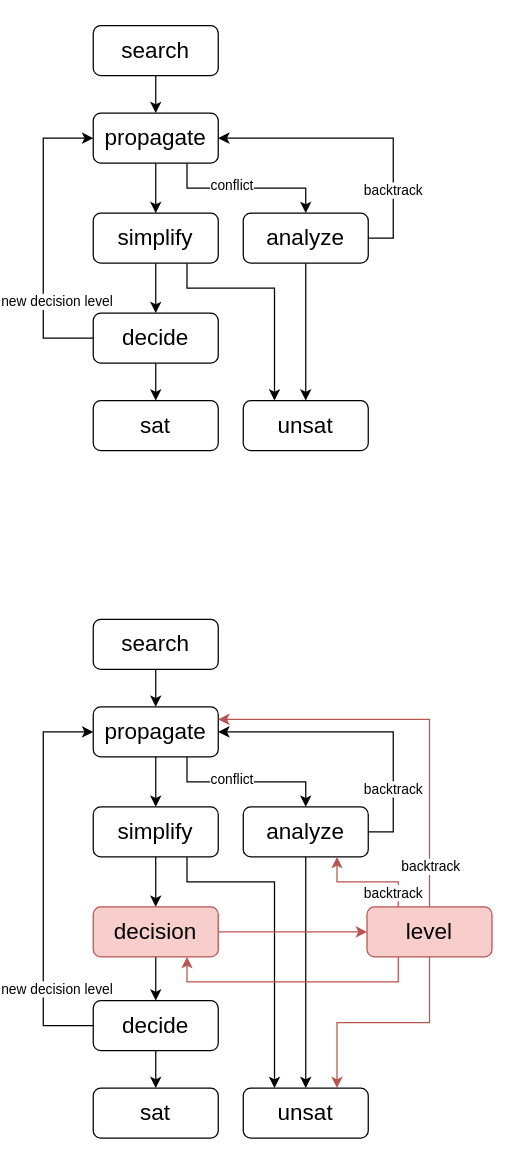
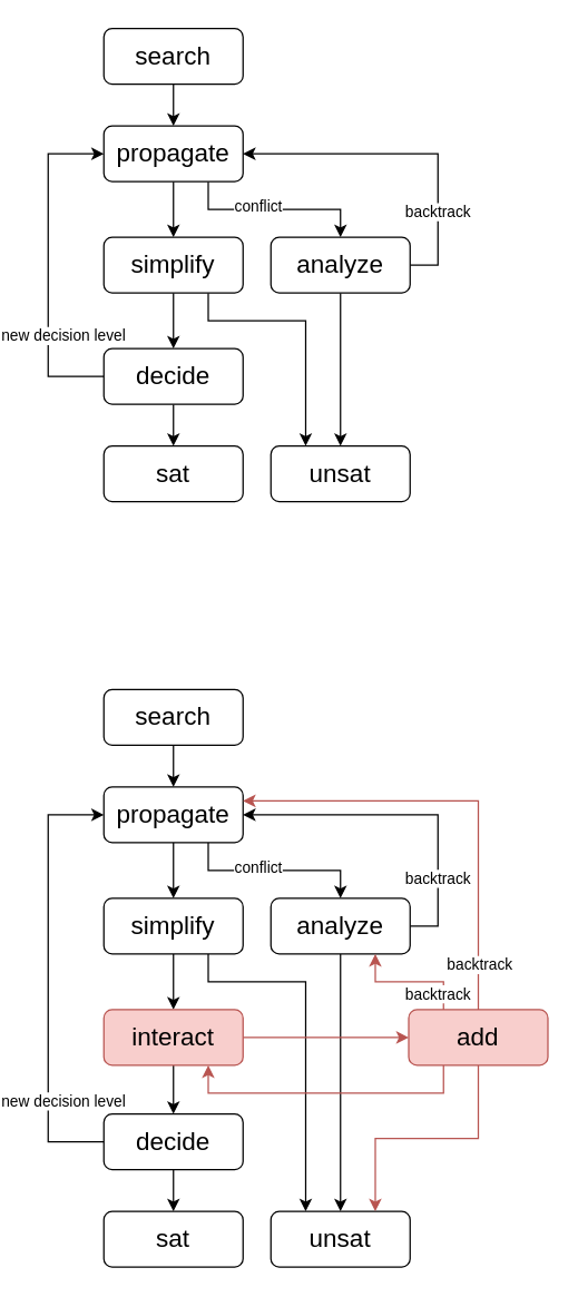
  <mxCell id="0" />
  <mxCell id="1" parent="0" />
  <mxCell id="2" style="edgeStyle=orthogonalEdgeStyle;rounded=0;orthogonalLoop=1;jettySize=auto;html=1;exitX=0.5;exitY=1;exitDx=0;exitDy=0;entryX=0.5;entryY=0;entryDx=0;entryDy=0;" parent="1" source="3" target="7" edge="1"><mxGeometry relative="1" as="geometry" /></mxCell>
  <mxCell id="3" value="&lt;font style=&quot;font-size: 18px;&quot;&gt;search&lt;/font&gt;" style="rounded=1;whiteSpace=wrap;html=1;" parent="1" vertex="1"><mxGeometry x="60" y="20" width="100" height="40" as="geometry" /></mxCell>
  <mxCell id="4" style="edgeStyle=orthogonalEdgeStyle;rounded=0;orthogonalLoop=1;jettySize=auto;html=1;exitX=0.5;exitY=1;exitDx=0;exitDy=0;" parent="1" source="7" edge="1"><mxGeometry relative="1" as="geometry"><mxPoint x="110" y="170" as="targetPoint" /></mxGeometry></mxCell>
  <mxCell id="5" style="edgeStyle=orthogonalEdgeStyle;rounded=0;orthogonalLoop=1;jettySize=auto;html=1;exitX=0.75;exitY=1;exitDx=0;exitDy=0;entryX=0.5;entryY=0;entryDx=0;entryDy=0;" parent="1" source="7" target="11" edge="1"><mxGeometry relative="1" as="geometry" /></mxCell>
  <mxCell id="6" value="conflict" style="edgeLabel;html=1;align=center;verticalAlign=middle;resizable=0;points=[];" parent="5" vertex="1" connectable="0"><mxGeometry x="-0.192" y="3" relative="1" as="geometry"><mxPoint as="offset" /></mxGeometry></mxCell>
  <mxCell id="7" value="&lt;font style=&quot;font-size: 18px;&quot;&gt;propagate&lt;/font&gt;" style="rounded=1;whiteSpace=wrap;html=1;" parent="1" vertex="1"><mxGeometry x="60" y="90" width="100" height="40" as="geometry" /></mxCell>
  <mxCell id="8" style="edgeStyle=orthogonalEdgeStyle;rounded=0;orthogonalLoop=1;jettySize=auto;html=1;exitX=0.5;exitY=1;exitDx=0;exitDy=0;entryX=0.5;entryY=0;entryDx=0;entryDy=0;" parent="1" source="11" target="15" edge="1"><mxGeometry relative="1" as="geometry" /></mxCell>
  <mxCell id="9" style="edgeStyle=orthogonalEdgeStyle;rounded=0;orthogonalLoop=1;jettySize=auto;html=1;exitX=1;exitY=0.5;exitDx=0;exitDy=0;entryX=1;entryY=0.5;entryDx=0;entryDy=0;" parent="1" source="11" target="7" edge="1"><mxGeometry relative="1" as="geometry" /></mxCell>
  <mxCell id="10" value="backtrack" style="edgeLabel;html=1;align=center;verticalAlign=middle;resizable=0;points=[];" parent="9" vertex="1" connectable="0"><mxGeometry x="-0.506" y="1" relative="1" as="geometry"><mxPoint as="offset" /></mxGeometry></mxCell>
  <mxCell id="11" value="&lt;font style=&quot;font-size: 18px;&quot;&gt;analyze&lt;/font&gt;&lt;span style=&quot;color: rgba(0, 0, 0, 0); font-family: monospace; font-size: 0px; text-align: start; text-wrap-mode: nowrap;&quot;&gt;%3CmxGraphModel%3E%3Croot%3E%3CmxCell%20id%3D%220%22%2F%3E%3CmxCell%20id%3D%221%22%20parent%3D%220%22%2F%3E%3CmxCell%20id%3D%222%22%20value%3D%22%26lt%3Bfont%20style%3D%26quot%3Bfont-size%3A%2018px%3B%26quot%3B%26gt%3Bsearch%26lt%3B%2Ffont%26gt%3B%22%20style%3D%22rounded%3D1%3BwhiteSpace%3Dwrap%3Bhtml%3D1%3B%22%20vertex%3D%221%22%20parent%3D%221%22%3E%3CmxGeometry%20x%3D%22160%22%20y%3D%22120%22%20width%3D%22100%22%20height%3D%2240%22%20as%3D%22geometry%22%2F%3E%3C%2FmxCell%3E%3C%2Froot%3E%3C%2FmxGraphModel%3E&lt;/span&gt;" style="rounded=1;whiteSpace=wrap;html=1;" parent="1" vertex="1"><mxGeometry x="180" y="170" width="100" height="40" as="geometry" /></mxCell>
  <mxCell id="12" style="edgeStyle=orthogonalEdgeStyle;rounded=0;orthogonalLoop=1;jettySize=auto;html=1;exitX=0.5;exitY=1;exitDx=0;exitDy=0;entryX=0.5;entryY=0;entryDx=0;entryDy=0;" parent="1" source="14" target="20" edge="1"><mxGeometry relative="1" as="geometry" /></mxCell>
  <mxCell id="13" style="edgeStyle=orthogonalEdgeStyle;rounded=0;orthogonalLoop=1;jettySize=auto;html=1;exitX=0.75;exitY=1;exitDx=0;exitDy=0;entryX=0.25;entryY=0;entryDx=0;entryDy=0;" parent="1" source="14" target="15" edge="1"><mxGeometry relative="1" as="geometry"><Array as="points"><mxPoint x="135" y="230" /><mxPoint x="205" y="230" /></Array></mxGeometry></mxCell>
  <mxCell id="14" value="&lt;font style=&quot;font-size: 18px;&quot;&gt;simplify&lt;/font&gt;" style="rounded=1;whiteSpace=wrap;html=1;" parent="1" vertex="1"><mxGeometry x="60" y="170" width="100" height="40" as="geometry" /></mxCell>
  <mxCell id="15" value="&lt;font style=&quot;font-size: 18px;&quot;&gt;unsat&lt;/font&gt;" style="rounded=1;whiteSpace=wrap;html=1;" parent="1" vertex="1"><mxGeometry x="180" y="320" width="100" height="40" as="geometry" /></mxCell>
  <mxCell id="16" value="&lt;font style=&quot;font-size: 18px;&quot;&gt;sat&lt;/font&gt;" style="rounded=1;whiteSpace=wrap;html=1;" parent="1" vertex="1"><mxGeometry x="60" y="320" width="100" height="40" as="geometry" /></mxCell>
  <mxCell id="17" style="edgeStyle=orthogonalEdgeStyle;rounded=0;orthogonalLoop=1;jettySize=auto;html=1;exitX=0.5;exitY=1;exitDx=0;exitDy=0;entryX=0.5;entryY=0;entryDx=0;entryDy=0;" parent="1" source="20" target="16" edge="1"><mxGeometry relative="1" as="geometry" /></mxCell>
  <mxCell id="18" style="edgeStyle=orthogonalEdgeStyle;rounded=0;orthogonalLoop=1;jettySize=auto;html=1;exitX=0;exitY=0.5;exitDx=0;exitDy=0;entryX=0;entryY=0.5;entryDx=0;entryDy=0;" parent="1" source="20" target="7" edge="1"><mxGeometry relative="1" as="geometry"><Array as="points"><mxPoint x="20" y="270" /><mxPoint x="20" y="110" /></Array></mxGeometry></mxCell>
  <mxCell id="19" value="new decision level" style="edgeLabel;html=1;align=center;verticalAlign=middle;resizable=0;points=[];" vertex="1" connectable="0" parent="18"><mxGeometry x="-0.389" relative="1" as="geometry"><mxPoint x="10" y="3" as="offset" /></mxGeometry></mxCell>
  <mxCell id="20" value="&lt;font style=&quot;font-size: 18px;&quot;&gt;decide&lt;/font&gt;" style="rounded=1;whiteSpace=wrap;html=1;" parent="1" vertex="1"><mxGeometry x="60" y="250" width="100" height="40" as="geometry" /></mxCell>
  <mxCell id="21" style="edgeStyle=orthogonalEdgeStyle;rounded=0;orthogonalLoop=1;jettySize=auto;html=1;exitX=0.5;exitY=1;exitDx=0;exitDy=0;entryX=0.5;entryY=0;entryDx=0;entryDy=0;" parent="1" source="22" target="26" edge="1"><mxGeometry relative="1" as="geometry" /></mxCell>
  <mxCell id="22" value="&lt;font style=&quot;font-size: 18px;&quot;&gt;search&lt;/font&gt;" style="rounded=1;whiteSpace=wrap;html=1;" parent="1" vertex="1"><mxGeometry x="60" y="495" width="100" height="40" as="geometry" /></mxCell>
  <mxCell id="23" style="edgeStyle=orthogonalEdgeStyle;rounded=0;orthogonalLoop=1;jettySize=auto;html=1;exitX=0.5;exitY=1;exitDx=0;exitDy=0;" parent="1" source="26" edge="1"><mxGeometry relative="1" as="geometry"><mxPoint x="110" y="645" as="targetPoint" /></mxGeometry></mxCell>
  <mxCell id="24" style="edgeStyle=orthogonalEdgeStyle;rounded=0;orthogonalLoop=1;jettySize=auto;html=1;exitX=0.75;exitY=1;exitDx=0;exitDy=0;entryX=0.5;entryY=0;entryDx=0;entryDy=0;" parent="1" source="26" target="30" edge="1"><mxGeometry relative="1" as="geometry" /></mxCell>
  <mxCell id="25" value="conflict" style="edgeLabel;html=1;align=center;verticalAlign=middle;resizable=0;points=[];" parent="24" vertex="1" connectable="0"><mxGeometry x="-0.192" y="3" relative="1" as="geometry"><mxPoint as="offset" /></mxGeometry></mxCell>
  <mxCell id="26" value="&lt;font style=&quot;font-size: 18px;&quot;&gt;propagate&lt;/font&gt;" style="rounded=1;whiteSpace=wrap;html=1;" parent="1" vertex="1"><mxGeometry x="60" y="565" width="100" height="40" as="geometry" /></mxCell>
  <mxCell id="27" style="edgeStyle=orthogonalEdgeStyle;rounded=0;orthogonalLoop=1;jettySize=auto;html=1;exitX=0.5;exitY=1;exitDx=0;exitDy=0;entryX=0.5;entryY=0;entryDx=0;entryDy=0;" parent="1" source="30" target="34" edge="1"><mxGeometry relative="1" as="geometry" /></mxCell>
  <mxCell id="28" style="edgeStyle=orthogonalEdgeStyle;rounded=0;orthogonalLoop=1;jettySize=auto;html=1;exitX=1;exitY=0.5;exitDx=0;exitDy=0;entryX=1;entryY=0.5;entryDx=0;entryDy=0;" parent="1" source="30" target="26" edge="1"><mxGeometry relative="1" as="geometry"><Array as="points"><mxPoint x="300" y="665" /><mxPoint x="300" y="585" /></Array></mxGeometry></mxCell>
  <mxCell id="29" value="backtrack" style="edgeLabel;html=1;align=center;verticalAlign=middle;resizable=0;points=[];" parent="28" vertex="1" connectable="0"><mxGeometry x="-0.542" y="3" relative="1" as="geometry"><mxPoint x="2" as="offset" /></mxGeometry></mxCell>
  <mxCell id="30" value="&lt;font style=&quot;font-size: 18px;&quot;&gt;analyze&lt;/font&gt;&lt;span style=&quot;color: rgba(0, 0, 0, 0); font-family: monospace; font-size: 0px; text-align: start; text-wrap-mode: nowrap;&quot;&gt;%3CmxGraphModel%3E%3Croot%3E%3CmxCell%20id%3D%220%22%2F%3E%3CmxCell%20id%3D%221%22%20parent%3D%220%22%2F%3E%3CmxCell%20id%3D%222%22%20value%3D%22%26lt%3Bfont%20style%3D%26quot%3Bfont-size%3A%2018px%3B%26quot%3B%26gt%3Bsearch%26lt%3B%2Ffont%26gt%3B%22%20style%3D%22rounded%3D1%3BwhiteSpace%3Dwrap%3Bhtml%3D1%3B%22%20vertex%3D%221%22%20parent%3D%221%22%3E%3CmxGeometry%20x%3D%22160%22%20y%3D%22120%22%20width%3D%22100%22%20height%3D%2240%22%20as%3D%22geometry%22%2F%3E%3C%2FmxCell%3E%3C%2Froot%3E%3C%2FmxGraphModel%3E&lt;/span&gt;" style="rounded=1;whiteSpace=wrap;html=1;" parent="1" vertex="1"><mxGeometry x="180" y="645" width="100" height="40" as="geometry" /></mxCell>
  <mxCell id="31" style="edgeStyle=orthogonalEdgeStyle;rounded=0;orthogonalLoop=1;jettySize=auto;html=1;exitX=0.75;exitY=1;exitDx=0;exitDy=0;entryX=0.25;entryY=0;entryDx=0;entryDy=0;" parent="1" source="33" target="34" edge="1"><mxGeometry relative="1" as="geometry"><Array as="points"><mxPoint x="135" y="705" /><mxPoint x="205" y="705" /></Array></mxGeometry></mxCell>
  <mxCell id="32" style="edgeStyle=orthogonalEdgeStyle;rounded=0;orthogonalLoop=1;jettySize=auto;html=1;exitX=0.5;exitY=1;exitDx=0;exitDy=0;entryX=0.5;entryY=0;entryDx=0;entryDy=0;" parent="1" source="33" target="42" edge="1"><mxGeometry relative="1" as="geometry" /></mxCell>
  <mxCell id="33" value="&lt;font style=&quot;font-size: 18px;&quot;&gt;simplify&lt;/font&gt;" style="rounded=1;whiteSpace=wrap;html=1;" parent="1" vertex="1"><mxGeometry x="60" y="645" width="100" height="40" as="geometry" /></mxCell>
  <mxCell id="34" value="&lt;font style=&quot;font-size: 18px;&quot;&gt;unsat&lt;/font&gt;" style="rounded=1;whiteSpace=wrap;html=1;" parent="1" vertex="1"><mxGeometry x="180" y="870" width="100" height="40" as="geometry" /></mxCell>
  <mxCell id="35" value="&lt;font style=&quot;font-size: 18px;&quot;&gt;sat&lt;/font&gt;" style="rounded=1;whiteSpace=wrap;html=1;" parent="1" vertex="1"><mxGeometry x="60" y="870" width="100" height="40" as="geometry" /></mxCell>
  <mxCell id="36" style="edgeStyle=orthogonalEdgeStyle;rounded=0;orthogonalLoop=1;jettySize=auto;html=1;exitX=0.5;exitY=1;exitDx=0;exitDy=0;entryX=0.5;entryY=0;entryDx=0;entryDy=0;" parent="1" source="39" target="35" edge="1"><mxGeometry relative="1" as="geometry" /></mxCell>
  <mxCell id="37" style="edgeStyle=orthogonalEdgeStyle;rounded=0;orthogonalLoop=1;jettySize=auto;html=1;exitX=0;exitY=0.5;exitDx=0;exitDy=0;entryX=0;entryY=0.5;entryDx=0;entryDy=0;" parent="1" source="39" target="26" edge="1"><mxGeometry relative="1" as="geometry"><Array as="points"><mxPoint x="20" y="820" /><mxPoint x="20" y="585" /></Array></mxGeometry></mxCell>
  <mxCell id="38" value="&lt;span style=&quot;color: rgba(0, 0, 0, 0); font-family: monospace; font-size: 0px; text-align: start; background-color: rgb(251, 251, 251);&quot;&gt;%3CmxGraphModel%3E%3Croot%3E%3CmxCell%20id%3D%220%22%2F%3E%3CmxCell%20id%3D%221%22%20parent%3D%220%22%2F%3E%3CmxCell%20id%3D%222%22%20value%3D%22(new%20decision%20level)%22%20style%3D%22edgeLabel%3Bhtml%3D1%3Balign%3Dcenter%3BverticalAlign%3Dmiddle%3Bresizable%3D0%3Bpoints%3D%5B%5D%3B%22%20vertex%3D%221%22%20connectable%3D%220%22%20parent%3D%221%22%3E%3CmxGeometry%20x%3D%22140%22%20y%3D%22327%22%20as%3D%22geometry%22%2F%3E%3C%2FmxCell%3E%3C%2Froot%3E%3C%2FmxGraphModel%3E&lt;/span&gt;new decision level" style="edgeLabel;html=1;align=center;verticalAlign=middle;resizable=0;points=[];" vertex="1" connectable="0" parent="37"><mxGeometry x="-0.598" y="2" relative="1" as="geometry"><mxPoint x="12" y="-7" as="offset" /></mxGeometry></mxCell>
  <mxCell id="39" value="&lt;font style=&quot;font-size: 18px;&quot;&gt;decide&lt;/font&gt;" style="rounded=1;whiteSpace=wrap;html=1;" parent="1" vertex="1"><mxGeometry x="60" y="800" width="100" height="40" as="geometry" /></mxCell>
  <mxCell id="40" style="edgeStyle=orthogonalEdgeStyle;rounded=0;orthogonalLoop=1;jettySize=auto;html=1;exitX=0.5;exitY=1;exitDx=0;exitDy=0;entryX=0.5;entryY=0;entryDx=0;entryDy=0;" parent="1" source="42" target="39" edge="1"><mxGeometry relative="1" as="geometry" /></mxCell>
  <mxCell id="41" style="edgeStyle=orthogonalEdgeStyle;rounded=0;orthogonalLoop=1;jettySize=auto;html=1;exitX=1;exitY=0.5;exitDx=0;exitDy=0;entryX=0;entryY=0.5;entryDx=0;entryDy=0;fillColor=#f8cecc;strokeColor=#b85450;" parent="1" source="42" target="50" edge="1"><mxGeometry relative="1" as="geometry" /></mxCell>
- <mxCell id="42" value="&lt;font style=&quot;font-size: 18px;&quot;&gt;decision&lt;/font&gt;" style="rounded=1;whiteSpace=wrap;html=1;fillColor=#f8cecc;strokeColor=#b85450;" parent="1" vertex="1"><mxGeometry x="60" y="725" width="100" height="40" as="geometry" /></mxCell>
+ <mxCell id="42" value="&lt;font style=&quot;font-size: 18px;&quot;&gt;interact&lt;/font&gt;" style="rounded=1;whiteSpace=wrap;html=1;fillColor=#f8cecc;strokeColor=#b85450;" parent="1" vertex="1"><mxGeometry x="60" y="725" width="100" height="40" as="geometry" /></mxCell>
  <mxCell id="43" style="edgeStyle=orthogonalEdgeStyle;rounded=0;orthogonalLoop=1;jettySize=auto;html=1;exitX=0.5;exitY=1;exitDx=0;exitDy=0;entryX=0.75;entryY=0;entryDx=0;entryDy=0;fillColor=#f8cecc;strokeColor=#b85450;" parent="1" source="50" target="34" edge="1"><mxGeometry relative="1" as="geometry" /></mxCell>
  <mxCell id="44" style="edgeStyle=orthogonalEdgeStyle;rounded=0;orthogonalLoop=1;jettySize=auto;html=1;exitX=0.25;exitY=0;exitDx=0;exitDy=0;entryX=0.75;entryY=1;entryDx=0;entryDy=0;fillColor=#f8cecc;strokeColor=#b85450;" parent="1" source="50" target="30" edge="1"><mxGeometry relative="1" as="geometry" /></mxCell>
  <mxCell id="45" value="backtrack" style="edgeLabel;html=1;align=center;verticalAlign=middle;resizable=0;points=[];" parent="44" vertex="1" connectable="0"><mxGeometry x="-0.75" y="2" relative="1" as="geometry"><mxPoint x="-3" y="-1" as="offset" /></mxGeometry></mxCell>
  <mxCell id="46" style="edgeStyle=orthogonalEdgeStyle;rounded=0;orthogonalLoop=1;jettySize=auto;html=1;exitX=0.25;exitY=1;exitDx=0;exitDy=0;entryX=0.75;entryY=1;entryDx=0;entryDy=0;fillColor=#f8cecc;strokeColor=#b85450;" parent="1" source="50" target="42" edge="1"><mxGeometry relative="1" as="geometry" /></mxCell>
  <mxCell id="47" style="edgeStyle=orthogonalEdgeStyle;rounded=0;orthogonalLoop=1;jettySize=auto;html=1;exitX=0.5;exitY=0;exitDx=0;exitDy=0;entryX=1;entryY=0.25;entryDx=0;entryDy=0;fillColor=#f8cecc;strokeColor=#b85450;" parent="1" source="50" target="26" edge="1"><mxGeometry relative="1" as="geometry" /></mxCell>
  <mxCell id="48" value="&lt;span style=&quot;color: rgba(0, 0, 0, 0); font-family: monospace; font-size: 0px; text-align: start; background-color: rgb(251, 251, 251);&quot;&gt;%3CmxGraphModel%3E%3Croot%3E%3CmxCell%20id%3D%220%22%2F%3E%3CmxCell%20id%3D%221%22%20parent%3D%220%22%2F%3E%3CmxCell%20id%3D%222%22%20value%3D%22backtrack%22%20style%3D%22edgeLabel%3Bhtml%3D1%3Balign%3Dcenter%3BverticalAlign%3Dmiddle%3Bresizable%3D0%3Bpoints%3D%5B%5D%3B%22%20vertex%3D%221%22%20connectable%3D%220%22%20parent%3D%221%22%3E%3CmxGeometry%20x%3D%22404%22%20y%3D%22803%22%20as%3D%22geometry%22%2F%3E%3C%2FmxCell%3E%3C%2Froot%3E%3C%2FmxGraphModel%back&lt;/span&gt;" style="edgeLabel;html=1;align=center;verticalAlign=middle;resizable=0;points=[];" vertex="1" connectable="0" parent="47"><mxGeometry x="-0.834" relative="1" as="geometry"><mxPoint as="offset" /></mxGeometry></mxCell>
  <mxCell id="49" value="backtrack" style="edgeLabel;html=1;align=center;verticalAlign=middle;resizable=0;points=[];" vertex="1" connectable="0" parent="47"><mxGeometry x="-0.841" relative="1" as="geometry"><mxPoint y="-8" as="offset" /></mxGeometry></mxCell>
- <mxCell id="50" value="&lt;font style=&quot;font-size: 18px;&quot;&gt;level&lt;/font&gt;" style="rounded=1;whiteSpace=wrap;html=1;fillColor=#f8cecc;strokeColor=#b85450;" parent="1" vertex="1"><mxGeometry x="279" y="725" width="100" height="40" as="geometry" /></mxCell>
+ <mxCell id="50" value="&lt;font style=&quot;font-size: 18px;&quot;&gt;add&lt;/font&gt;" style="rounded=1;whiteSpace=wrap;html=1;fillColor=#f8cecc;strokeColor=#b85450;" parent="1" vertex="1"><mxGeometry x="279" y="725" width="100" height="40" as="geometry" /></mxCell>
